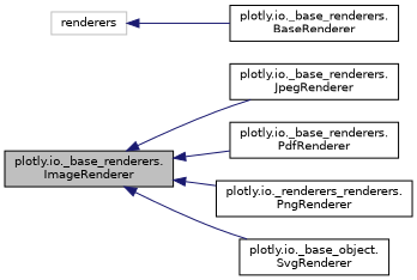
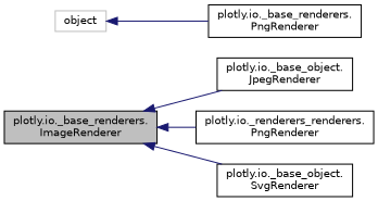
  digraph {
    rankdir=LR
    node [color=black fillcolor=white fontname=Helvetica fontsize=10 shape=record style=filled]
    edge [color=midnightblue dir=back fontname=Helvetica fontsize=10 labelfontname=Helvetica labelfontsize=10 style=solid]
    n1 [fillcolor=grey75 fontcolor=black height=0.2 label="plotly.io._base_renderers.\lImageRenderer" width=0.4]
-   n2 [height=0.2 label="plotly.io._base_renderers.\lJpegRenderer" width=0.4]
-   n3 [height=0.2 label="plotly.io._base_renderers.\lPdfRenderer" width=0.4]
+   n2 [height=0.2 label="plotly.io._base_object.\lJpegRenderer" width=0.4]
    n4 [height=0.2 label="plotly.io._renderers_renderers.\lPngRenderer" width=0.4]
    n5 [height=0.2 label="plotly.io._base_object.\lSvgRenderer" width=0.4]
-   n6 [height=0.2 label="plotly.io._base_renderers.\lBaseRenderer" width=0.4]
-   n7 [color=grey75 height=0.2 label=renderers width=0.4]
+   n6 [height=0.2 label="plotly.io._base_renderers.\lPngRenderer" width=0.4]
+   n7 [color=grey75 height=0.2 label=object width=0.4]
    n1 -> n2
-   n1 -> n3
    n1 -> n4
    n1 -> n5
    n7 -> n6
  }
